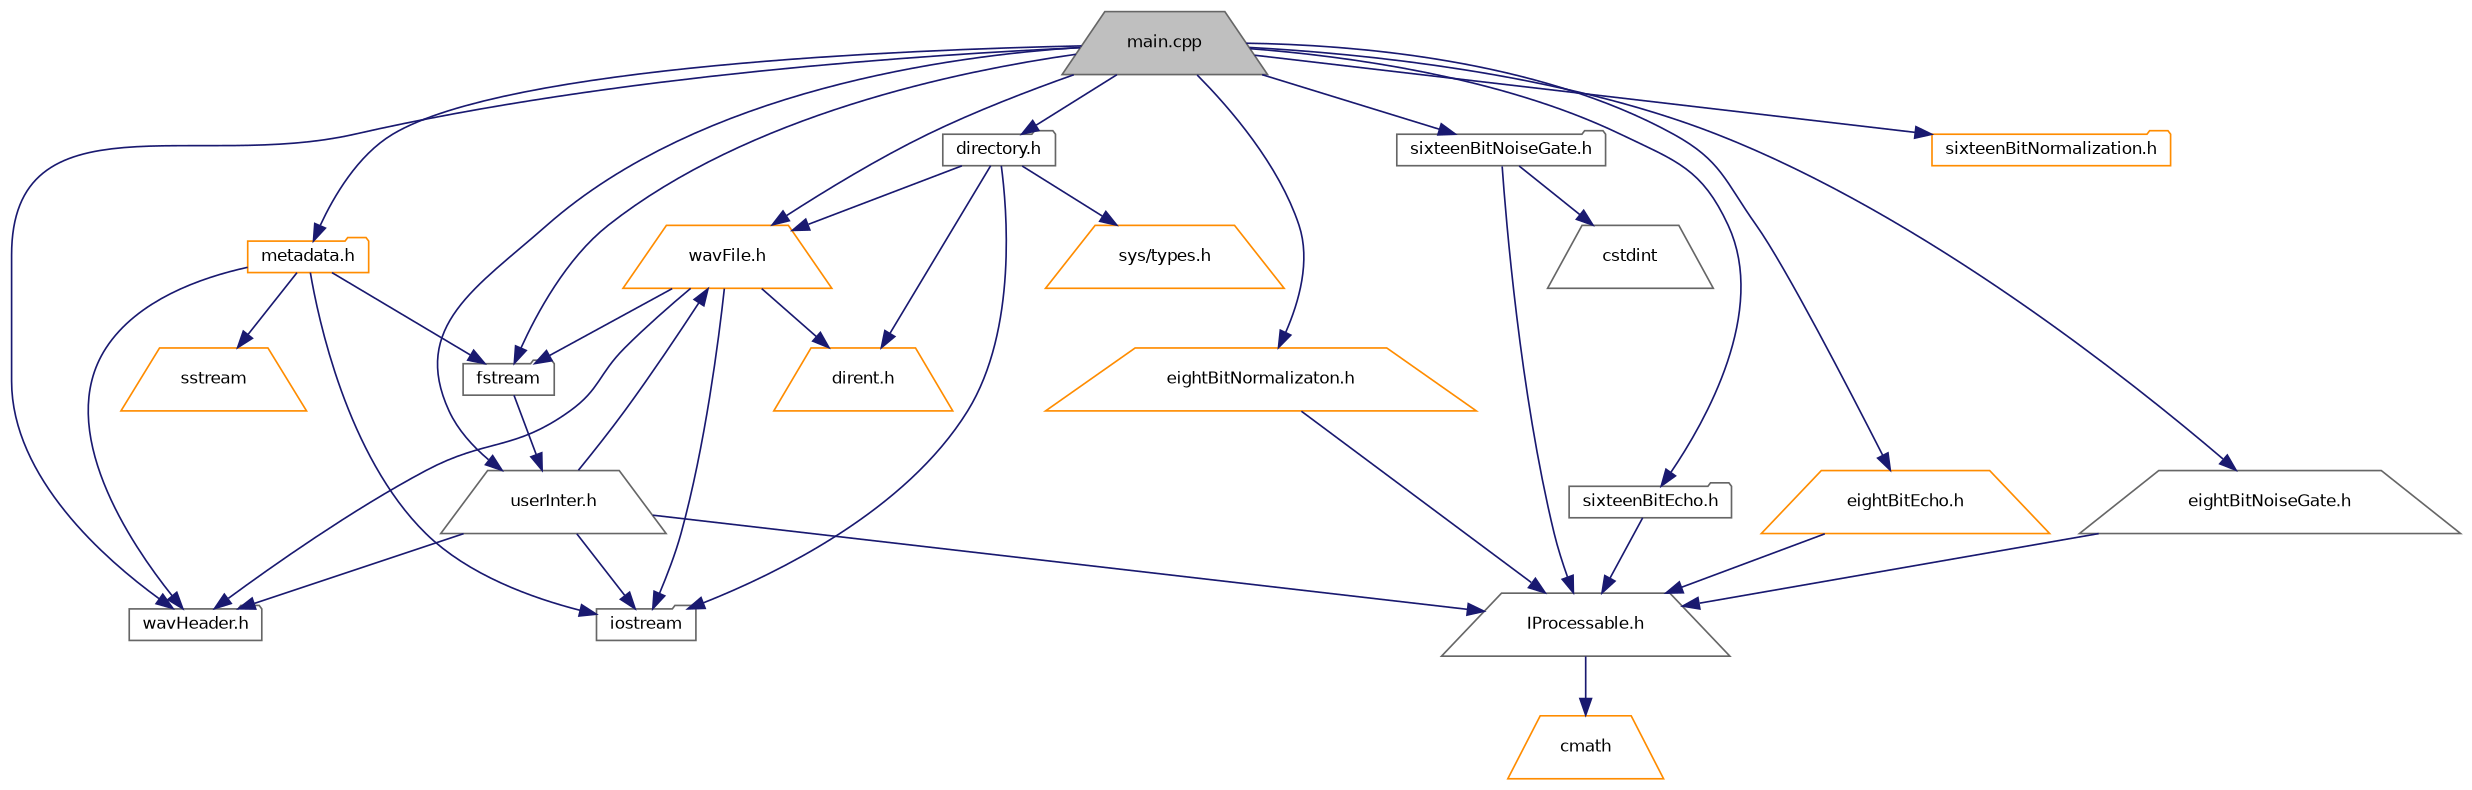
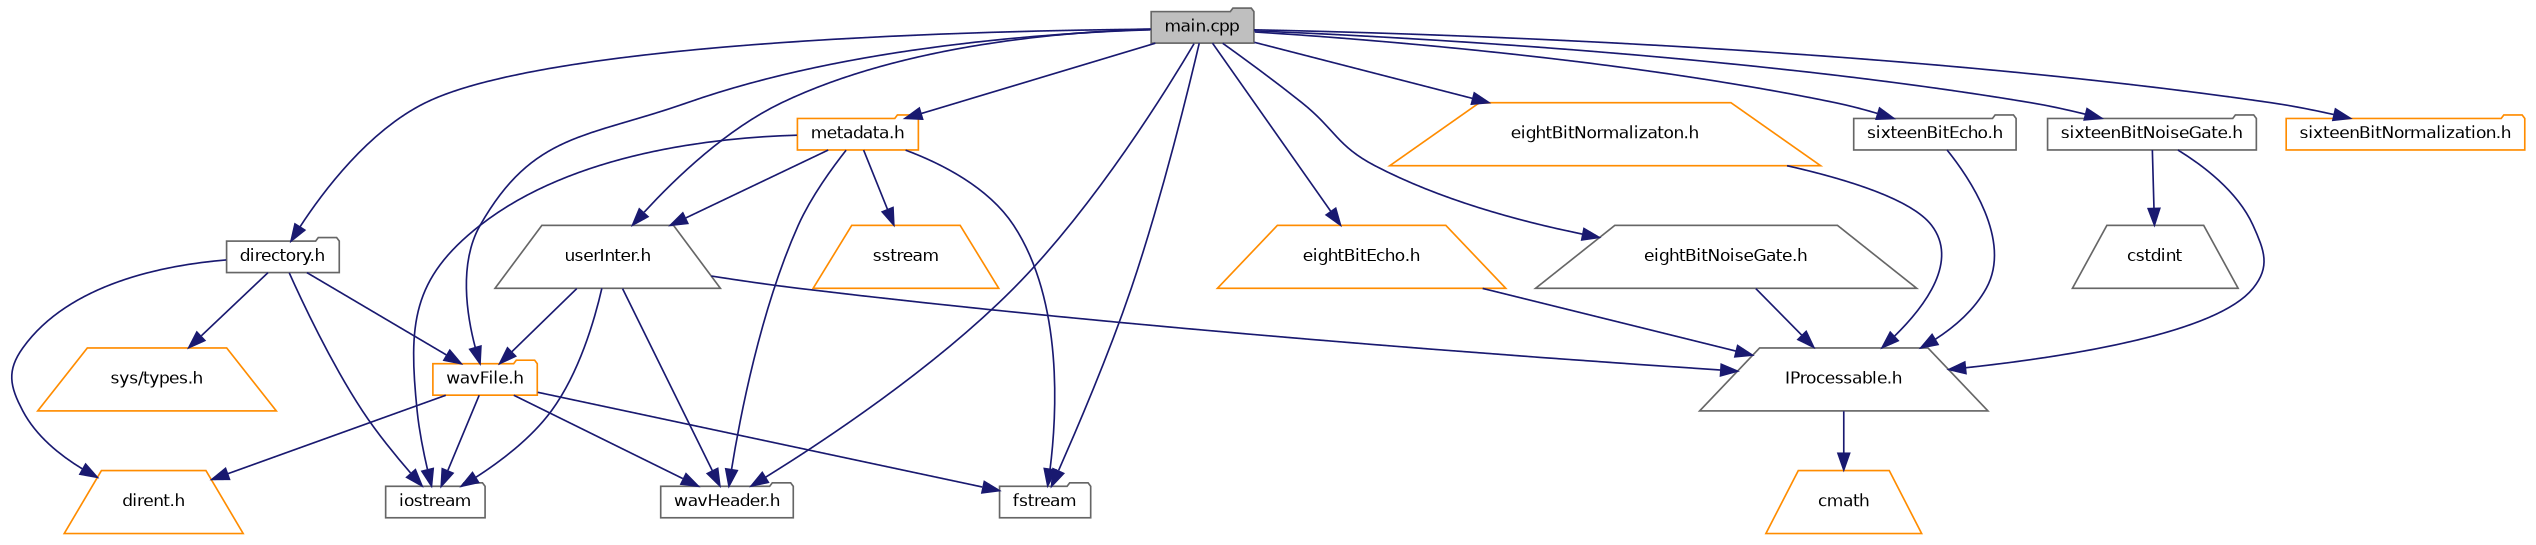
  digraph {
    node [color=gray40 fillcolor=white fontname=Helvetica fontsize=10 shape=trapezium style=filled]
    edge [color=midnightblue fontname=Helvetica fontsize=10 labelfontname=Helvetica labelfontsize=10 style=solid]
-   n1 [fillcolor=grey75 fontcolor=black height=0.2 label="main.cpp" width=0.4]
-   n2 [color=darkorange height=0.2 label="wavFile.h" width=0.4]
+   n1 [fillcolor=grey75 fontcolor=black height=0.2 label="main.cpp" shape=folder width=0.4]
+   n2 [color=darkorange height=0.2 label="wavFile.h" shape=folder width=0.4]
    n3 [height=0.2 label="wavHeader.h" shape=folder width=0.4]
    n4 [height=0.2 label="directory.h" shape=folder width=0.4]
    n5 [color=darkorange height=0.2 label="metadata.h" shape=folder width=0.4]
    n6 [height=0.2 label="userInter.h" width=0.4]
    n7 [color=darkorange height=0.2 label="eightBitEcho.h" width=0.4]
    n8 [height=0.2 label="eightBitNoiseGate.h" width=0.4]
    n9 [color=darkorange height=0.2 label="eightBitNormalizaton.h" width=0.4]
    n10 [height=0.2 label="sixteenBitEcho.h" shape=folder width=0.4]
    n11 [height=0.2 label="sixteenBitNoiseGate.h" shape=folder width=0.4]
    n12 [color=darkorange height=0.2 label="sixteenBitNormalization.h" shape=folder width=0.4]
    n13 [height=0.2 label=fstream shape=folder width=0.4]
    n14 [height=0.2 label=iostream shape=folder width=0.4]
    n15 [color=darkorange height=0.2 label="dirent.h" width=0.4]
    n16 [color=darkorange height=0.2 label="sys/types.h" width=0.4]
    n17 [color=darkorange height=0.2 label=sstream width=0.4]
    n18 [height=0.2 label="IProcessable.h" width=0.4]
    n19 [height=0.2 label=cstdint width=0.4]
    n20 [color=darkorange height=0.2 label=cmath width=0.4]
    n1 -> n2
    n1 -> n3
    n1 -> n4
    n1 -> n5
    n1 -> n6
    n1 -> n7
    n1 -> n8
    n1 -> n9
    n1 -> n10
    n1 -> n11
    n1 -> n12
    n1 -> n13
    n2 -> n3
    n2 -> n13
    n2 -> n14
    n2 -> n15
    n4 -> n2
    n4 -> n14
    n4 -> n15
    n4 -> n16
    n5 -> n3
-   n13 -> n6
+   n5 -> n6
    n5 -> n13
    n5 -> n14
    n5 -> n17
    n6 -> n2
    n6 -> n3
    n6 -> n14
    n6 -> n18
    n7 -> n18
    n8 -> n18
    n9 -> n18
    n10 -> n18
    n11 -> n18
    n11 -> n19
    n18 -> n20
  }
